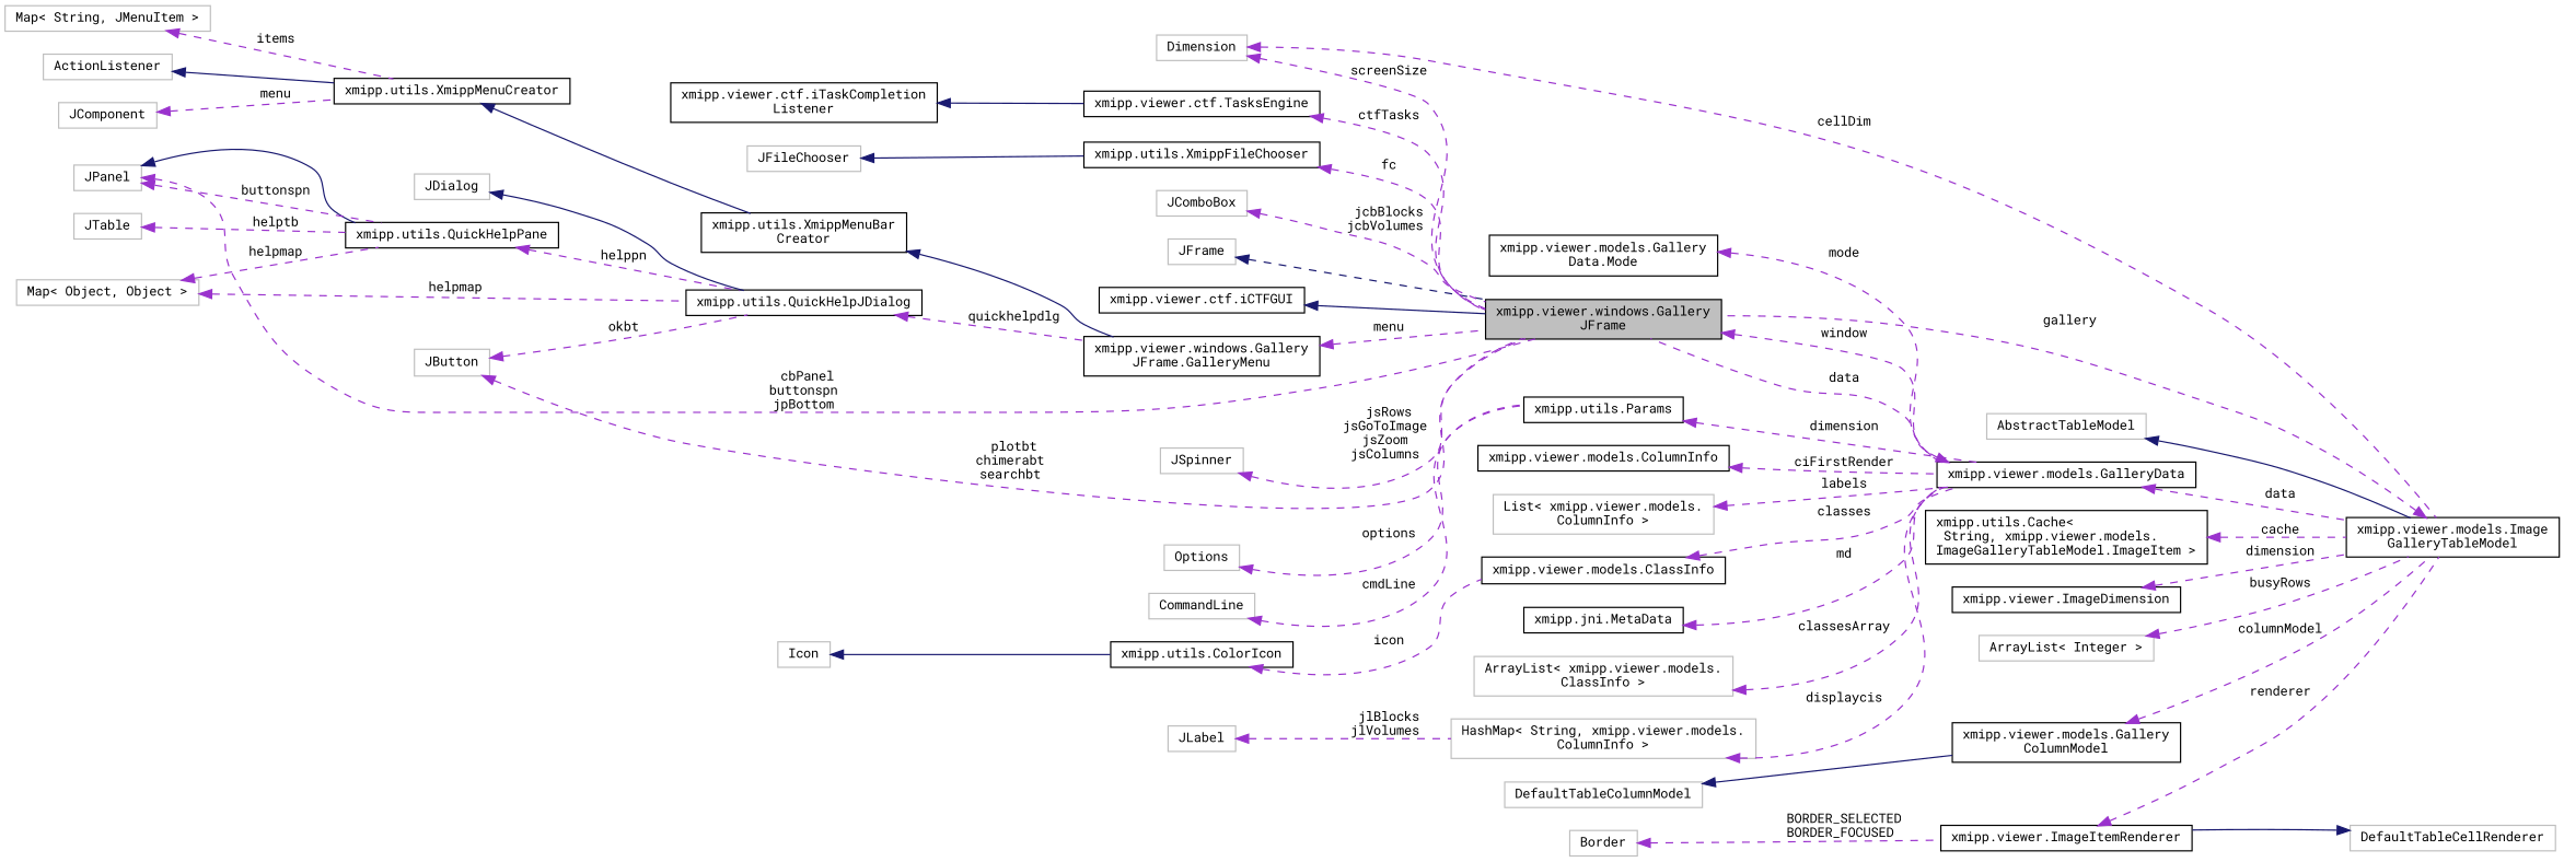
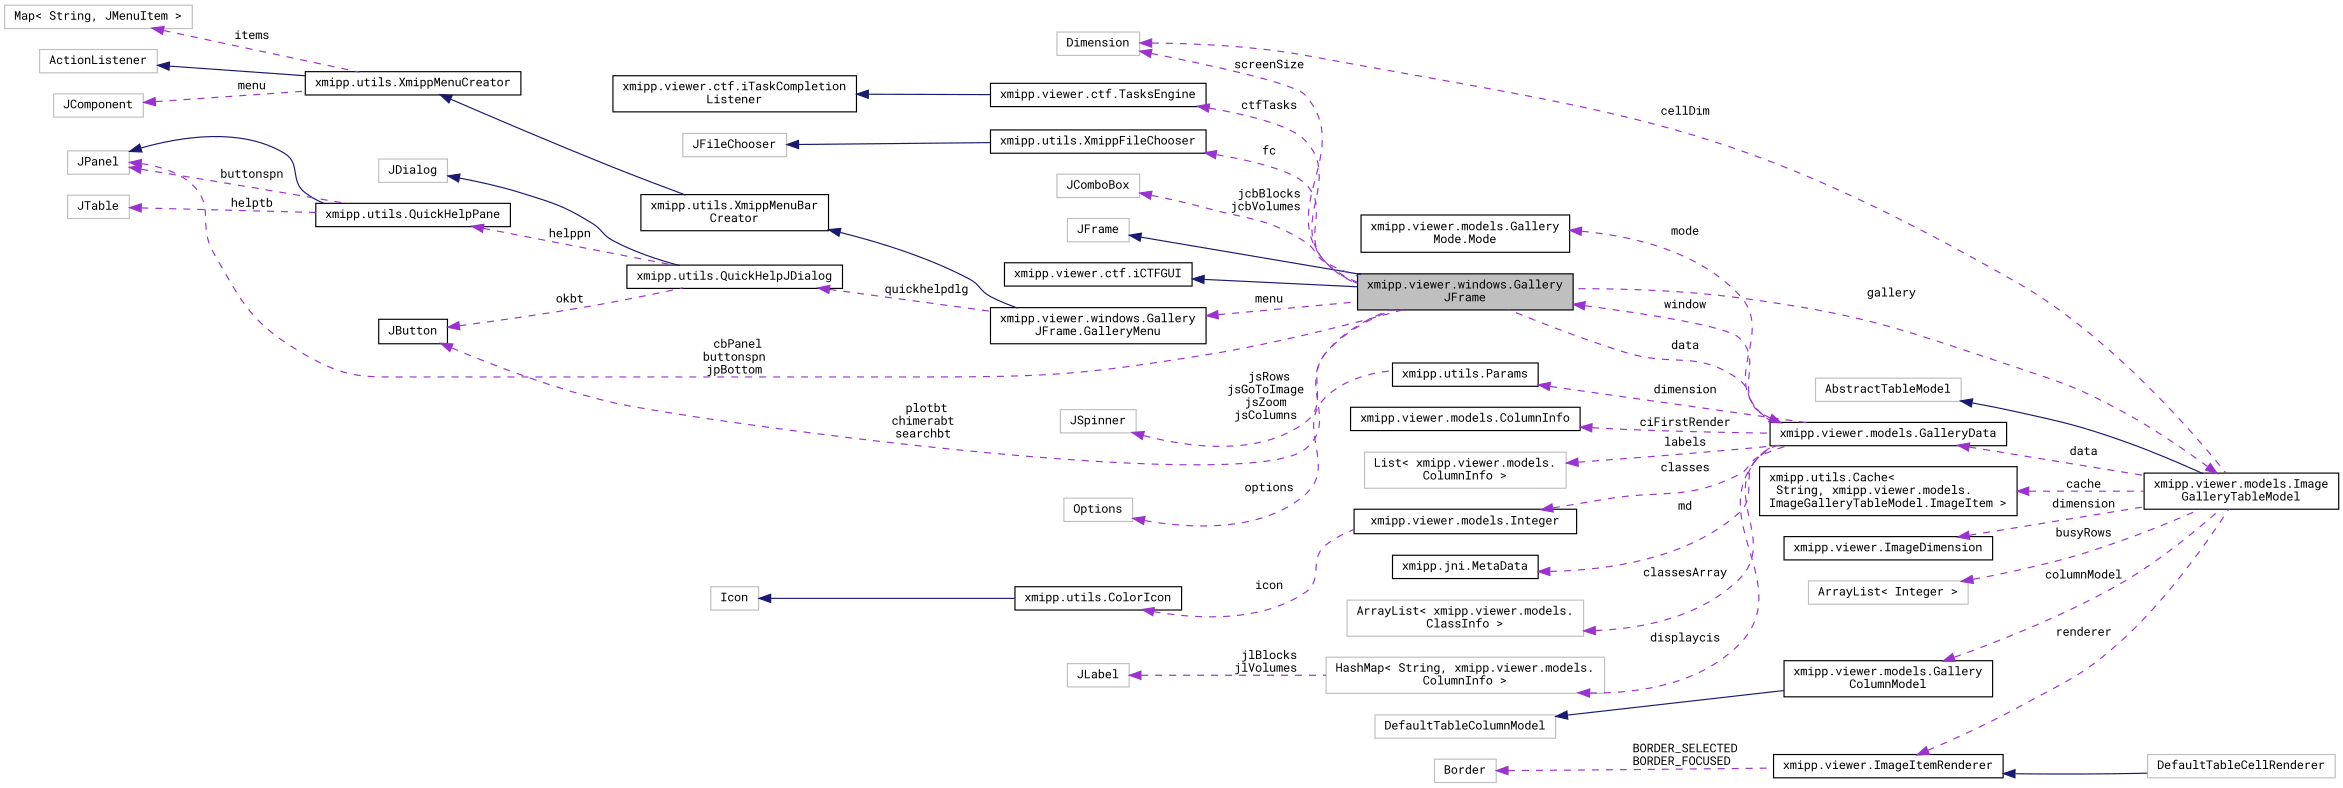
  digraph {
    fontname="Roboto Mono"
    rankdir=LR
    node [color=grey75 fillcolor=white fontname="Roboto Mono" fontsize=10 shape=record style=filled]
    edge [color=darkorchid3 dir=back fontname="Roboto Mono" fontsize=10 labelfontname=Helvetica labelfontsize=10 style=dashed]
    n1 [color=black fillcolor=grey75 fontcolor=black height=0.2 label="xmipp.viewer.windows.Gallery\lJFrame" width=0.4]
    n2 [color=black height=0.2 label="xmipp.viewer.models.GalleryData" width=0.4]
    n3 [color=black height=0.2 label="xmipp.viewer.models.Image\lGalleryTableModel" width=0.4]
    n4 [height=0.2 label=JFrame width=0.4]
    n5 [color=black height=0.2 label="xmipp.viewer.ctf.iCTFGUI" width=0.4]
-   n6 [height=0.2 label=JButton width=0.4]
+   n6 [color=black height=0.2 label=JButton width=0.4]
    n7 [color=black height=0.2 label="xmipp.utils.QuickHelpJDialog" width=0.4]
    n8 [color=black height=0.2 label="xmipp.viewer.windows.Gallery\lJFrame.GalleryMenu" width=0.4]
    n9 [height=0.2 label=JSpinner width=0.4]
    n10 [color=black height=0.2 label="xmipp.utils.XmippFileChooser" width=0.4]
    n11 [height=0.2 label=JFileChooser width=0.4]
    n12 [height=0.2 label=AbstractTableModel width=0.4]
    n13 [color=black height=0.2 label="xmipp.viewer.models.Gallery\lColumnModel" width=0.4]
    n14 [height=0.2 label=DefaultTableColumnModel width=0.4]
    n15 [color=black height=0.2 label="xmipp.utils.Cache\<\l String, xmipp.viewer.models.\lImageGalleryTableModel.ImageItem \>" width=0.4]
    n16 [color=black height=0.2 label="xmipp.viewer.ImageDimension" width=0.4]
    n17 [color=black height=0.2 label="xmipp.viewer.ImageItemRenderer" width=0.4]
    n18 [height=0.2 label=DefaultTableCellRenderer width=0.4]
    n19 [height=0.2 label=Border width=0.4]
    n20 [height=0.2 label="ArrayList\< Integer \>" width=0.4]
    n21 [height=0.2 label=Dimension width=0.4]
    n22 [height=0.2 label="HashMap\< String, xmipp.viewer.models.\lColumnInfo \>" width=0.4]
    n23 [color=black height=0.2 label="xmipp.viewer.models.ColumnInfo" width=0.4]
    n24 [height=0.2 label="List\< xmipp.viewer.models.\lColumnInfo \>" width=0.4]
    n25 [color=black height=0.2 label="xmipp.jni.MetaData" width=0.4]
-   n26 [color=black height=0.2 label="xmipp.viewer.models.ClassInfo" width=0.4]
+   n26 [color=black height=0.2 label="xmipp.viewer.models.Integer" width=0.4]
    n27 [color=black height=0.2 label="xmipp.utils.ColorIcon" width=0.4]
    n28 [height=0.2 label=Icon width=0.4]
    n29 [height=0.2 label="ArrayList\< xmipp.viewer.models.\lClassInfo \>" width=0.4]
-   n30 [color=black height=0.2 label="xmipp.viewer.models.Gallery\lData.Mode" width=0.4]
+   n30 [color=black height=0.2 label="xmipp.viewer.models.Gallery\lMode.Mode" width=0.4]
    n31 [color=black height=0.2 label="xmipp.utils.Params" width=0.4]
    n32 [height=0.2 label=Options width=0.4]
-   n33 [height=0.2 label=CommandLine width=0.4]
    n34 [color=black height=0.2 label="xmipp.viewer.ctf.TasksEngine" width=0.4]
    n35 [color=black height=0.2 label="xmipp.viewer.ctf.iTaskCompletion\lListener" width=0.4]
    n36 [height=0.2 label=JComboBox width=0.4]
    n37 [height=0.2 label=JLabel width=0.4]
    n38 [height=0.2 label=JPanel width=0.4]
    n39 [color=black height=0.2 label="xmipp.utils.QuickHelpPane" width=0.4]
    n40 [color=black height=0.2 label="xmipp.utils.XmippMenuBar\lCreator" width=0.4]
    n41 [color=black height=0.2 label="xmipp.utils.XmippMenuCreator" width=0.4]
    n42 [height=0.2 label=ActionListener width=0.4]
    n43 [height=0.2 label=JComponent width=0.4]
    n44 [height=0.2 label="Map\< String, JMenuItem \>" width=0.4]
    n45 [height=0.2 label=JDialog width=0.4]
    n46 [height=0.2 label=JTable width=0.4]
-   n47 [height=0.2 label="Map\< Object, Object \>" width=0.4]
    n1 -> n2 [label=" window"]
    n2 -> n1 [label=" data"]
    n2 -> n3 [label=" data"]
    n3 -> n1 [label=" gallery"]
-   n4 -> n1 [color=midnightblue]
+   n4 -> n1 [color=midnightblue style=solid]
    n5 -> n1 [color=midnightblue style=solid]
    n6 -> n1 [label=" plotbt\nchimerabt\nsearchbt"]
    n6 -> n7 [label=" okbt"]
    n7 -> n8 [label=" quickhelpdlg"]
    n8 -> n1 [label=" menu"]
    n9 -> n1 [label=" jsRows\njsGoToImage\njsZoom\njsColumns"]
    n10 -> n1 [label=" fc"]
    n11 -> n10 [color=midnightblue style=solid]
    n12 -> n3 [color=midnightblue style=solid]
    n13 -> n3 [label=" columnModel"]
    n14 -> n13 [color=midnightblue style=solid]
    n15 -> n3 [label=" cache"]
    n16 -> n3 [label=" dimension"]
    n17 -> n3 [label=" renderer"]
-   n18 -> n17 [color=midnightblue style=solid]
+   n17 -> n18 [color=midnightblue style=solid]
    n19 -> n17 [label=" BORDER_SELECTED\nBORDER_FOCUSED"]
    n20 -> n3 [label=" busyRows"]
    n21 -> n1 [label=" screenSize"]
    n21 -> n3 [label=" cellDim"]
    n22 -> n2 [label=" displaycis"]
    n23 -> n2 [label=" ciFirstRender"]
    n24 -> n2 [label=" labels"]
    n25 -> n2 [label=" md"]
    n26 -> n2 [label=" classes"]
    n27 -> n26 [label=" icon"]
    n28 -> n27 [color=midnightblue style=solid]
    n29 -> n2 [label=" classesArray"]
    n30 -> n2 [label=" mode"]
    n31 -> n2 [label=" dimension"]
    n32 -> n31 [label=" options"]
-   n33 -> n31 [label=" cmdLine"]
    n34 -> n1 [label=" ctfTasks"]
    n35 -> n34 [color=midnightblue style=solid]
    n36 -> n1 [label=" jcbBlocks\njcbVolumes"]
    n37 -> n22 [label=" jlBlocks\njlVolumes"]
    n38 -> n1 [label=" cbPanel\nbuttonspn\njpBottom"]
    n38 -> n39 [color=midnightblue style=solid]
    n38 -> n39 [label=" buttonspn"]
    n39 -> n7 [label=" helppn"]
    n40 -> n8 [color=midnightblue style=solid]
    n41 -> n40 [color=midnightblue style=solid]
    n42 -> n41 [color=midnightblue style=solid]
    n43 -> n41 [label=" menu"]
    n44 -> n41 [label=" items"]
    n45 -> n7 [color=midnightblue style=solid]
    n46 -> n39 [label=" helptb"]
-   n47 -> n7 [label=" helpmap"]
-   n47 -> n39 [label=" helpmap"]
  }
